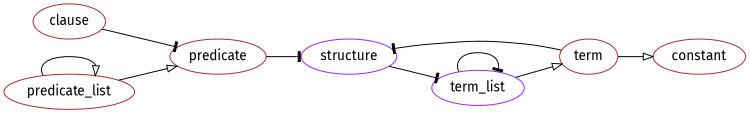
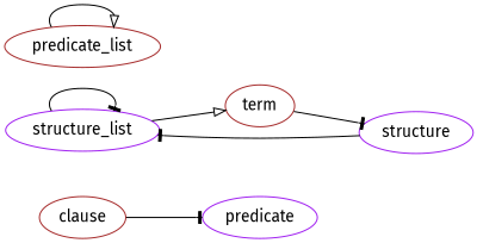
  digraph {
    fontname="Fira Sans"
    rankdir=LR
    node [color=brown fontname="Fira Sans"]
    edge [arrowhead=tee fontname="Fira Sans"]
    n1 [label=clause]
-   n2 [label=predicate]
-   n3 [color=purple label=term_list]
+   n2 [color=purple label=predicate]
+   n3 [color=purple label=structure_list]
    n4 [label=term]
    n5 [color=purple label=structure]
-   n6 [label=constant]
    n7 [label=predicate_list]
    n1 -> n2
-   n2 -> n5
    n3 -> n3
    n3 -> n4 [arrowhead=onormal]
    n4 -> n5
-   n4 -> n6 [arrowhead=onormal]
    n5 -> n3
-   n7 -> n2 [arrowhead=onormal]
    n7 -> n7 [arrowhead=onormal]
  }
